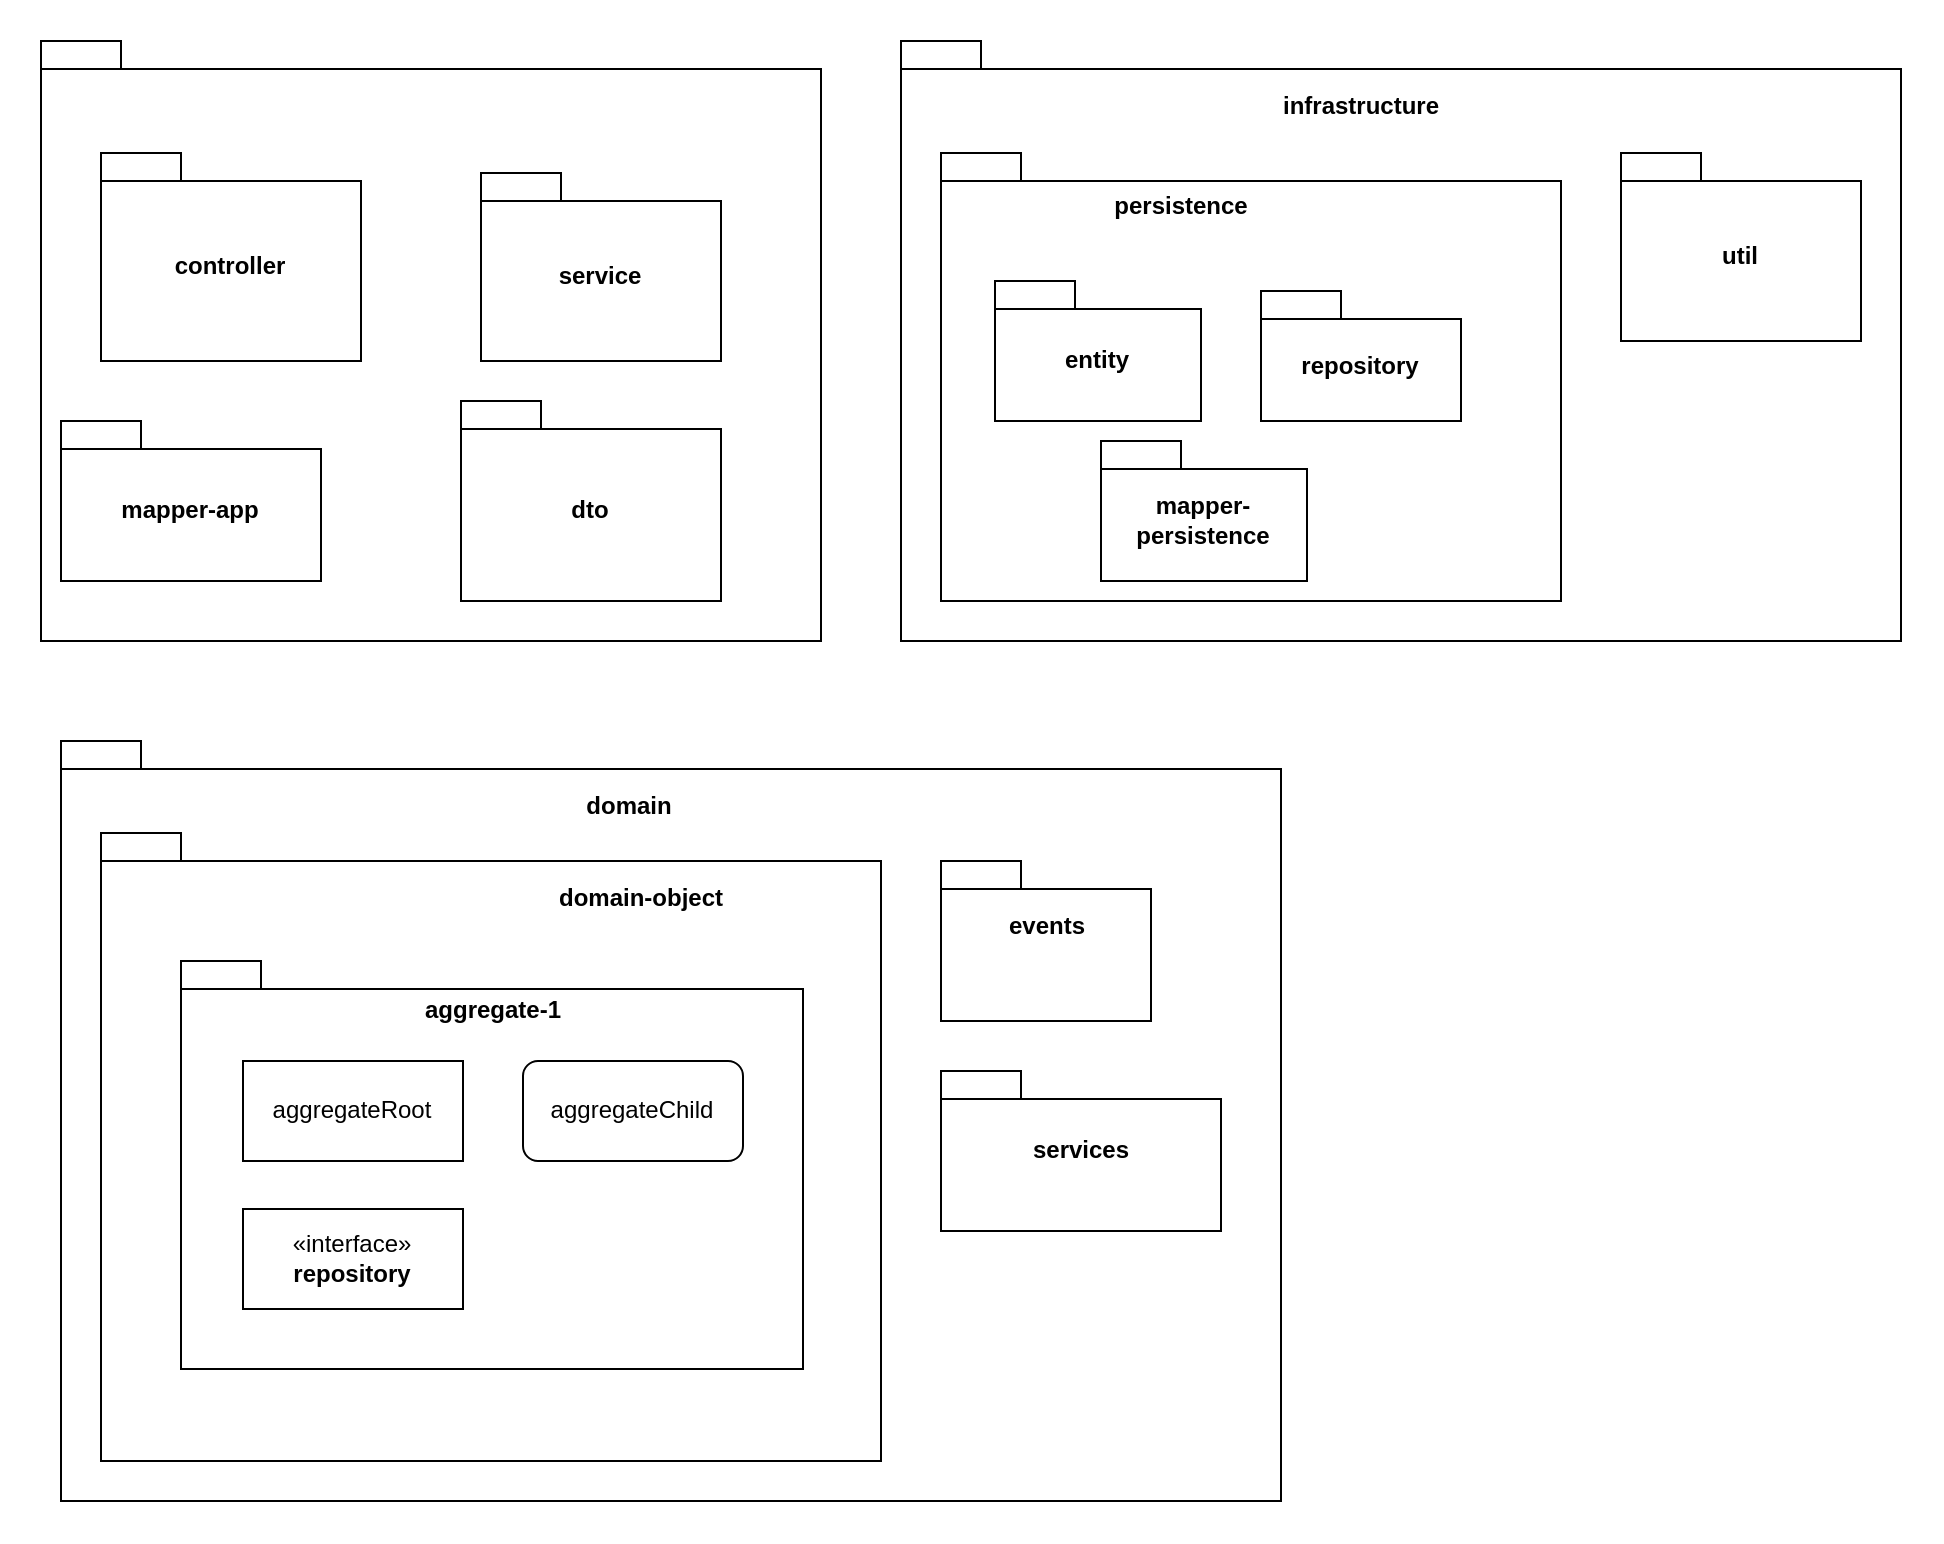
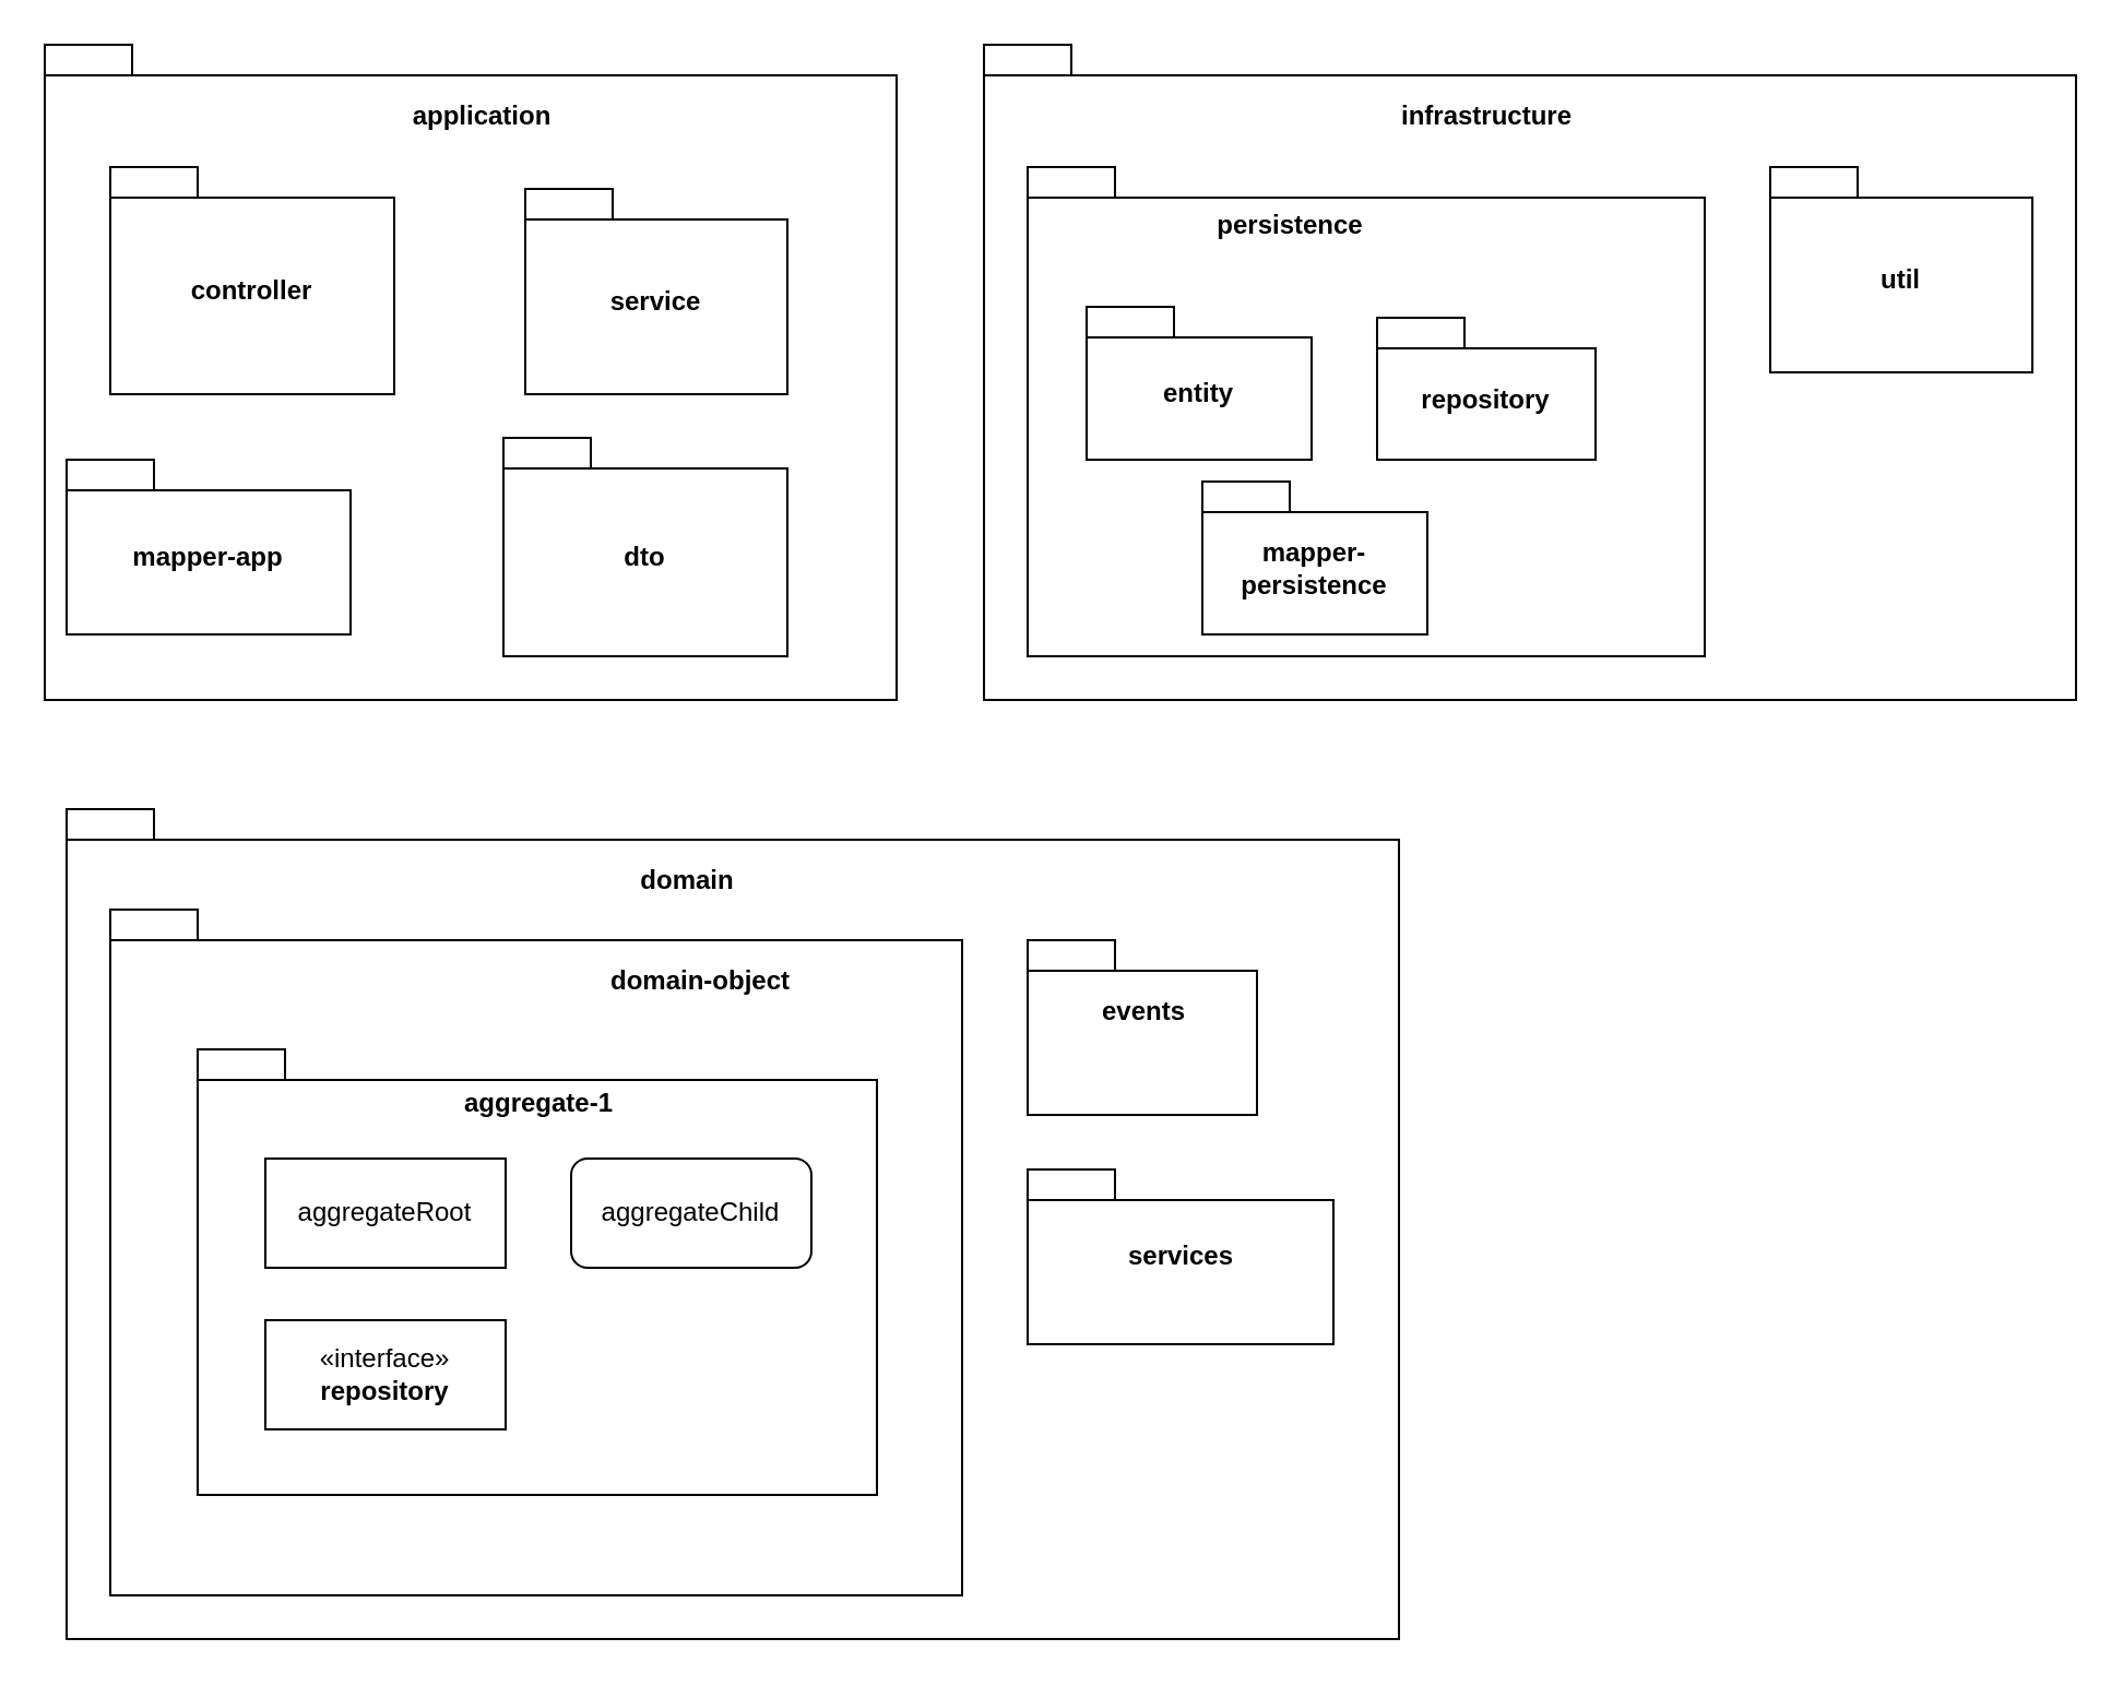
  <mxCell id="0" />
  <mxCell id="1" parent="0" />
  <mxCell id="2" value="" style="shape=folder;fontStyle=1;spacingTop=10;tabWidth=40;tabHeight=14;tabPosition=left;html=1;whiteSpace=wrap;" vertex="1" parent="1"><mxGeometry x="20" y="20" width="390" height="300" as="geometry" /></mxCell>
+ <mxCell id="3" value="application" style="text;align=center;fontStyle=1;verticalAlign=middle;spacingLeft=3;spacingRight=3;strokeColor=none;rotatable=0;points=[[0,0.5],[1,0.5]];portConstraint=eastwest;html=1;" vertex="1" parent="1"><mxGeometry x="180" y="40" width="80" height="26" as="geometry" /></mxCell>
  <mxCell id="4" value="controller" style="shape=folder;fontStyle=1;spacingTop=10;tabWidth=40;tabHeight=14;tabPosition=left;html=1;whiteSpace=wrap;" vertex="1" parent="1"><mxGeometry x="50" y="76" width="130" height="104" as="geometry" /></mxCell>
  <mxCell id="5" value="service" style="shape=folder;fontStyle=1;spacingTop=10;tabWidth=40;tabHeight=14;tabPosition=left;html=1;whiteSpace=wrap;" vertex="1" parent="1"><mxGeometry x="240" y="86" width="120" height="94" as="geometry" /></mxCell>
  <mxCell id="6" value="dto" style="shape=folder;fontStyle=1;spacingTop=10;tabWidth=40;tabHeight=14;tabPosition=left;html=1;whiteSpace=wrap;" vertex="1" parent="1"><mxGeometry x="230" y="200" width="130" height="100" as="geometry" /></mxCell>
  <mxCell id="7" value="" style="shape=folder;fontStyle=1;spacingTop=10;tabWidth=40;tabHeight=14;tabPosition=left;html=1;whiteSpace=wrap;" vertex="1" parent="1"><mxGeometry x="30" y="370" width="610" height="380" as="geometry" /></mxCell>
  <mxCell id="8" value="domain" style="text;align=center;fontStyle=1;verticalAlign=middle;spacingLeft=3;spacingRight=3;strokeColor=none;rotatable=0;points=[[0,0.5],[1,0.5]];portConstraint=eastwest;html=1;" vertex="1" parent="1"><mxGeometry x="274" y="390" width="80" height="26" as="geometry" /></mxCell>
  <mxCell id="9" value="" style="shape=folder;fontStyle=1;spacingTop=10;tabWidth=40;tabHeight=14;tabPosition=left;html=1;whiteSpace=wrap;" vertex="1" parent="1"><mxGeometry x="450" y="20" width="500" height="300" as="geometry" /></mxCell>
  <mxCell id="10" value="infrastructure" style="text;align=center;fontStyle=1;verticalAlign=middle;spacingLeft=3;spacingRight=3;strokeColor=none;rotatable=0;points=[[0,0.5],[1,0.5]];portConstraint=eastwest;html=1;" vertex="1" parent="1"><mxGeometry x="640" y="40" width="80" height="26" as="geometry" /></mxCell>
  <mxCell id="11" value="" style="shape=folder;fontStyle=1;spacingTop=10;tabWidth=40;tabHeight=14;tabPosition=left;html=1;whiteSpace=wrap;" vertex="1" parent="1"><mxGeometry x="470" y="76" width="310" height="224" as="geometry" /></mxCell>
  <mxCell id="12" value="persistence" style="text;align=center;fontStyle=1;verticalAlign=middle;spacingLeft=3;spacingRight=3;strokeColor=none;rotatable=0;points=[[0,0.5],[1,0.5]];portConstraint=eastwest;html=1;" vertex="1" parent="1"><mxGeometry x="550" y="90" width="80" height="26" as="geometry" /></mxCell>
  <mxCell id="13" value="entity" style="shape=folder;fontStyle=1;spacingTop=10;tabWidth=40;tabHeight=14;tabPosition=left;html=1;whiteSpace=wrap;" vertex="1" parent="1"><mxGeometry x="497" y="140" width="103" height="70" as="geometry" /></mxCell>
  <mxCell id="14" value="repository" style="shape=folder;fontStyle=1;spacingTop=10;tabWidth=40;tabHeight=14;tabPosition=left;html=1;whiteSpace=wrap;" vertex="1" parent="1"><mxGeometry x="630" y="145" width="100" height="65" as="geometry" /></mxCell>
  <mxCell id="15" value="mapper-app" style="shape=folder;fontStyle=1;spacingTop=10;tabWidth=40;tabHeight=14;tabPosition=left;html=1;whiteSpace=wrap;" vertex="1" parent="1"><mxGeometry x="30" y="210" width="130" height="80" as="geometry" /></mxCell>
  <mxCell id="16" value="mapper-persistence" style="shape=folder;fontStyle=1;spacingTop=10;tabWidth=40;tabHeight=14;tabPosition=left;html=1;whiteSpace=wrap;" vertex="1" parent="1"><mxGeometry x="550" y="220" width="103" height="70" as="geometry" /></mxCell>
  <mxCell id="17" value="util" style="shape=folder;fontStyle=1;spacingTop=10;tabWidth=40;tabHeight=14;tabPosition=left;html=1;whiteSpace=wrap;" vertex="1" parent="1"><mxGeometry x="810" y="76" width="120" height="94" as="geometry" /></mxCell>
  <mxCell id="18" value="" style="shape=folder;fontStyle=1;spacingTop=10;tabWidth=40;tabHeight=14;tabPosition=left;html=1;whiteSpace=wrap;" vertex="1" parent="1"><mxGeometry x="50" y="416" width="390" height="314" as="geometry" /></mxCell>
  <mxCell id="19" value="" style="shape=folder;fontStyle=1;spacingTop=10;tabWidth=40;tabHeight=14;tabPosition=left;html=1;whiteSpace=wrap;" vertex="1" parent="1"><mxGeometry x="470" y="535" width="140" height="80" as="geometry" /></mxCell>
  <mxCell id="20" value="services" style="text;align=center;fontStyle=1;verticalAlign=middle;spacingLeft=3;spacingRight=3;strokeColor=none;rotatable=0;points=[[0,0.5],[1,0.5]];portConstraint=eastwest;html=1;" vertex="1" parent="1"><mxGeometry x="500" y="562" width="80" height="26" as="geometry" /></mxCell>
  <mxCell id="21" value="domain-object" style="text;align=center;fontStyle=1;verticalAlign=middle;spacingLeft=3;spacingRight=3;strokeColor=none;rotatable=0;points=[[0,0.5],[1,0.5]];portConstraint=eastwest;html=1;" vertex="1" parent="1"><mxGeometry x="280" y="436" width="80" height="26" as="geometry" /></mxCell>
  <mxCell id="22" value="" style="shape=folder;fontStyle=1;spacingTop=10;tabWidth=40;tabHeight=14;tabPosition=left;html=1;whiteSpace=wrap;" vertex="1" parent="1"><mxGeometry x="470" y="430" width="105" height="80" as="geometry" /></mxCell>
  <mxCell id="23" value="events" style="text;align=center;fontStyle=1;verticalAlign=middle;spacingLeft=3;spacingRight=3;strokeColor=none;rotatable=0;points=[[0,0.5],[1,0.5]];portConstraint=eastwest;html=1;" vertex="1" parent="1"><mxGeometry x="482.5" y="450" width="80" height="26" as="geometry" /></mxCell>
  <mxCell id="24" value="" style="shape=folder;fontStyle=1;spacingTop=10;tabWidth=40;tabHeight=14;tabPosition=left;html=1;whiteSpace=wrap;" vertex="1" parent="1"><mxGeometry x="90" y="480" width="311" height="204" as="geometry" /></mxCell>
  <mxCell id="25" value="aggregate-1" style="text;align=center;fontStyle=1;verticalAlign=middle;spacingLeft=3;spacingRight=3;strokeColor=none;rotatable=0;points=[[0,0.5],[1,0.5]];portConstraint=eastwest;html=1;" vertex="1" parent="1"><mxGeometry x="205.5" y="492" width="80" height="26" as="geometry" /></mxCell>
  <mxCell id="26" value="aggregateRoot" style="html=1;whiteSpace=wrap;" vertex="1" parent="1"><mxGeometry x="121" y="530" width="110" height="50" as="geometry" /></mxCell>
  <mxCell id="27" value="aggregateChild" style="html=1;whiteSpace=wrap;rounded=1;" vertex="1" parent="1"><mxGeometry x="261" y="530" width="110" height="50" as="geometry" /></mxCell>
  <mxCell id="28" value="«interface»&lt;br&gt;&lt;b&gt;repository&lt;/b&gt;" style="html=1;whiteSpace=wrap;" vertex="1" parent="1"><mxGeometry x="121" y="604" width="110" height="50" as="geometry" /></mxCell>
